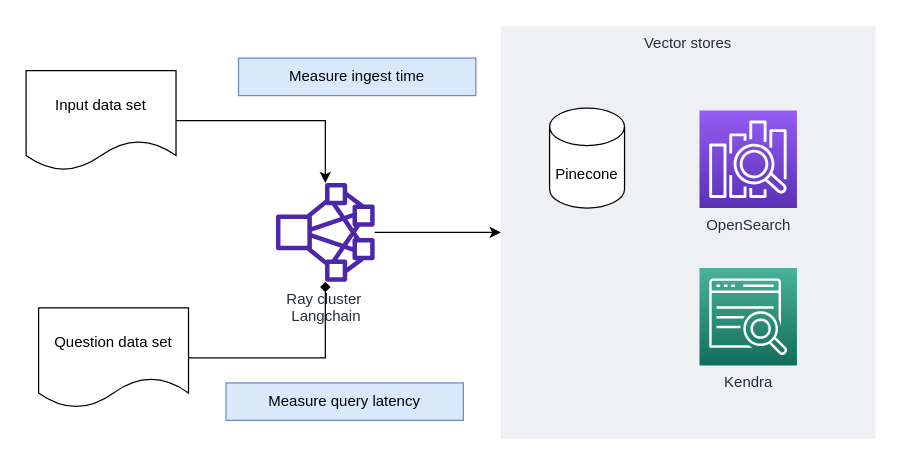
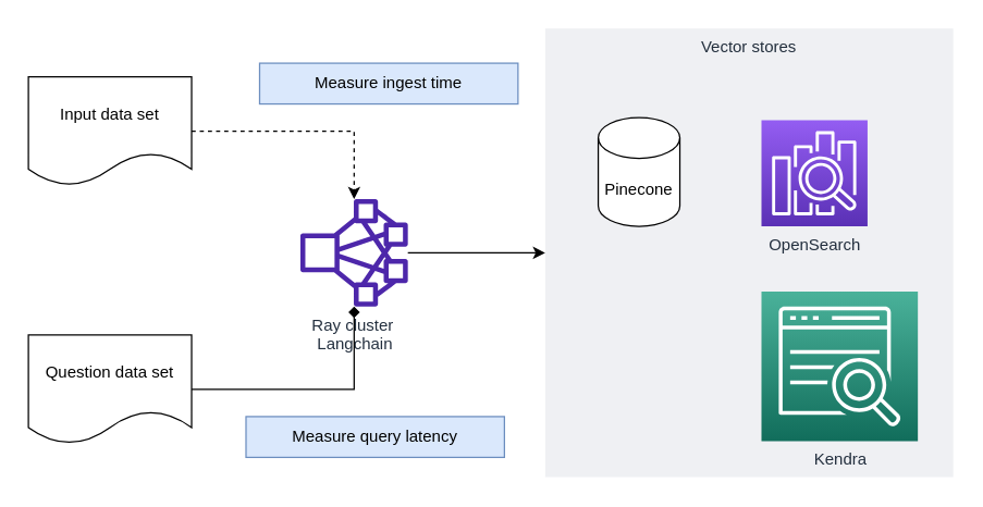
  <mxCell id="0" />
  <mxCell id="1" parent="0" />
  <mxCell id="2" value="Vector stores" style="fillColor=#EFF0F3;strokeColor=none;dashed=0;verticalAlign=top;fontStyle=0;fontColor=#232F3D;" parent="1" vertex="1"><mxGeometry x="400" y="20.5" width="300" height="330" as="geometry" /></mxCell>
- <mxCell id="3" style="edgeStyle=orthogonalEdgeStyle;rounded=0;orthogonalLoop=1;jettySize=auto;html=1;" parent="1" source="4" target="8" edge="1"><mxGeometry relative="1" as="geometry" /></mxCell>
+ <mxCell id="3" style="edgeStyle=orthogonalEdgeStyle;rounded=0;orthogonalLoop=1;jettySize=auto;html=1;dashed=1;" parent="1" source="4" target="8" edge="1"><mxGeometry relative="1" as="geometry" /></mxCell>
  <mxCell id="4" value="Input data set" style="shape=document;whiteSpace=wrap;html=1;boundedLbl=1;" parent="1" vertex="1"><mxGeometry x="20" y="56" width="120" height="80" as="geometry" /></mxCell>
  <mxCell id="5" value="Pinecone" style="shape=cylinder3;whiteSpace=wrap;html=1;boundedLbl=1;backgroundOutline=1;size=15;" parent="1" vertex="1"><mxGeometry x="439" y="86" width="60" height="80" as="geometry" /></mxCell>
  <mxCell id="6" value="OpenSearch" style="sketch=0;points=[[0,0,0],[0.25,0,0],[0.5,0,0],[0.75,0,0],[1,0,0],[0,1,0],[0.25,1,0],[0.5,1,0],[0.75,1,0],[1,1,0],[0,0.25,0],[0,0.5,0],[0,0.75,0],[1,0.25,0],[1,0.5,0],[1,0.75,0]];outlineConnect=0;fontColor=#232F3E;gradientColor=#945DF2;gradientDirection=north;fillColor=#5A30B5;strokeColor=#ffffff;dashed=0;verticalLabelPosition=bottom;verticalAlign=top;align=center;html=1;fontSize=12;fontStyle=0;aspect=fixed;shape=mxgraph.aws4.resourceIcon;resIcon=mxgraph.aws4.elasticsearch_service;" parent="1" vertex="1"><mxGeometry x="559" y="88" width="78" height="78" as="geometry" /></mxCell>
  <mxCell id="7" style="edgeStyle=orthogonalEdgeStyle;rounded=0;orthogonalLoop=1;jettySize=auto;html=1;" parent="1" source="8" target="2" edge="1"><mxGeometry relative="1" as="geometry" /></mxCell>
  <mxCell id="8" value="Ray cluster&amp;nbsp;&lt;br&gt;Langchain" style="sketch=0;outlineConnect=0;fontColor=#232F3E;gradientColor=none;fillColor=#4D27AA;strokeColor=none;dashed=0;verticalLabelPosition=bottom;verticalAlign=top;align=center;html=1;fontSize=12;fontStyle=0;aspect=fixed;pointerEvents=1;shape=mxgraph.aws4.cluster;" parent="1" vertex="1"><mxGeometry x="220" y="146" width="79" height="79" as="geometry" /></mxCell>
  <mxCell id="9" value="Measure ingest time" style="text;html=1;strokeColor=#6c8ebf;fillColor=#dae8fc;align=center;verticalAlign=middle;whiteSpace=wrap;rounded=0;" parent="1" vertex="1"><mxGeometry x="190" y="46" width="190" height="30" as="geometry" /></mxCell>
  <mxCell id="10" value="Measure query latency" style="text;html=1;strokeColor=#6c8ebf;fillColor=#dae8fc;align=center;verticalAlign=middle;whiteSpace=wrap;rounded=0;" parent="1" vertex="1"><mxGeometry x="180" y="306" width="190" height="30" as="geometry" /></mxCell>
- <mxCell id="11" value="Kendra" style="sketch=0;points=[[0,0,0],[0.25,0,0],[0.5,0,0],[0.75,0,0],[1,0,0],[0,1,0],[0.25,1,0],[0.5,1,0],[0.75,1,0],[1,1,0],[0,0.25,0],[0,0.5,0],[0,0.75,0],[1,0.25,0],[1,0.5,0],[1,0.75,0]];outlineConnect=0;fontColor=#232F3E;gradientColor=#4AB29A;gradientDirection=north;fillColor=#116D5B;strokeColor=#ffffff;dashed=0;verticalLabelPosition=bottom;verticalAlign=top;align=center;html=1;fontSize=12;fontStyle=0;aspect=fixed;shape=mxgraph.aws4.resourceIcon;resIcon=mxgraph.aws4.kendra;" vertex="1" parent="1"><mxGeometry x="559" y="214" width="78" height="78" as="geometry" /></mxCell>
+ <mxCell id="11" value="Kendra" style="sketch=0;points=[[0,0,0],[0.25,0,0],[0.5,0,0],[0.75,0,0],[1,0,0],[0,1,0],[0.25,1,0],[0.5,1,0],[0.75,1,0],[1,1,0],[0,0.25,0],[0,0.5,0],[0,0.75,0],[1,0.25,0],[1,0.5,0],[1,0.75,0]];outlineConnect=0;fontColor=#232F3E;gradientColor=#4AB29A;gradientDirection=north;fillColor=#116D5B;strokeColor=#ffffff;dashed=0;verticalLabelPosition=bottom;verticalAlign=top;align=center;html=1;fontSize=12;fontStyle=0;aspect=fixed;shape=mxgraph.aws4.resourceIcon;resIcon=mxgraph.aws4.kendra;" vertex="1" parent="1"><mxGeometry x="559" y="214" width="115" height="110" as="geometry" /></mxCell>
  <mxCell id="12" style="edgeStyle=orthogonalEdgeStyle;rounded=0;orthogonalLoop=1;jettySize=auto;html=1;endArrow=diamond;" edge="1" parent="1" source="13" target="8"><mxGeometry relative="1" as="geometry" /></mxCell>
- <mxCell id="13" value="Question data set" style="shape=document;whiteSpace=wrap;html=1;boundedLbl=1;" vertex="1" parent="1"><mxGeometry x="30" y="246" width="120" height="80" as="geometry" /></mxCell>
+ <mxCell id="13" value="Question data set" style="shape=document;whiteSpace=wrap;html=1;boundedLbl=1;" vertex="1" parent="1"><mxGeometry x="20" y="246" width="120" height="80" as="geometry" /></mxCell>
